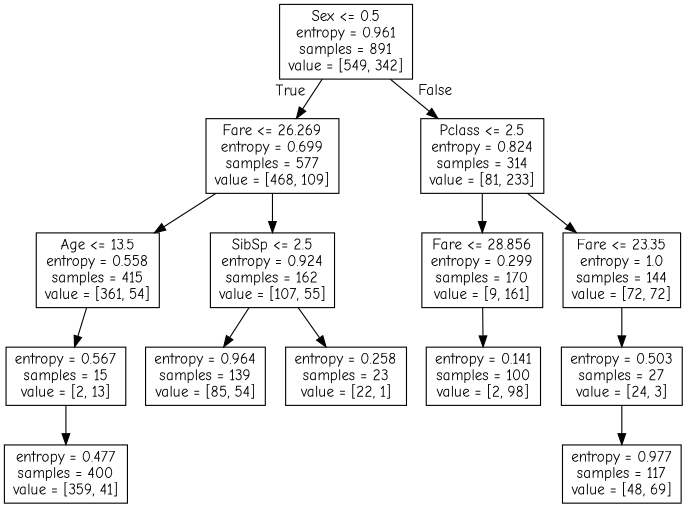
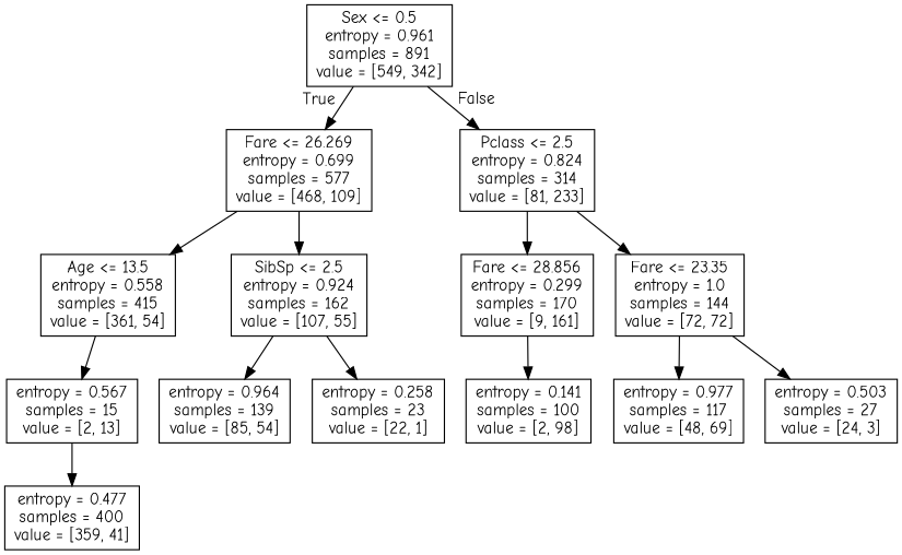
  digraph {
    fontname="Comic Neue"
    node [fontname="Comic Neue" shape=box]
    edge [fontname="Comic Neue"]
    n1 [label="Sex <= 0.5\nentropy = 0.961\nsamples = 891\nvalue = [549, 342]"]
    n2 [label="Fare <= 26.269\nentropy = 0.699\nsamples = 577\nvalue = [468, 109]"]
    n3 [label="Pclass <= 2.5\nentropy = 0.824\nsamples = 314\nvalue = [81, 233]"]
    n4 [label="Age <= 13.5\nentropy = 0.558\nsamples = 415\nvalue = [361, 54]"]
    n5 [label="SibSp <= 2.5\nentropy = 0.924\nsamples = 162\nvalue = [107, 55]"]
    n6 [label="Fare <= 28.856\nentropy = 0.299\nsamples = 170\nvalue = [9, 161]"]
    n7 [label="Fare <= 23.35\nentropy = 1.0\nsamples = 144\nvalue = [72, 72]"]
    n8 [label="entropy = 0.567\nsamples = 15\nvalue = [2, 13]"]
    n9 [label="entropy = 0.964\nsamples = 139\nvalue = [85, 54]"]
    n10 [label="entropy = 0.258\nsamples = 23\nvalue = [22, 1]"]
    n11 [label="entropy = 0.477\nsamples = 400\nvalue = [359, 41]"]
    n12 [label="entropy = 0.141\nsamples = 100\nvalue = [2, 98]"]
    n13 [label="entropy = 0.977\nsamples = 117\nvalue = [48, 69]"]
    n14 [label="entropy = 0.503\nsamples = 27\nvalue = [24, 3]"]
    n1 -> n2 [headlabel=True labelangle=45 labeldistance=2.5]
    n1 -> n3 [headlabel=False labelangle=-45 labeldistance=2.5]
    n2 -> n4
    n2 -> n5
    n3 -> n6
    n3 -> n7
    n4 -> n8
    n5 -> n9
    n5 -> n10
    n6 -> n12
-   n14 -> n13
+   n7 -> n13
    n7 -> n14
    n8 -> n11
  }
